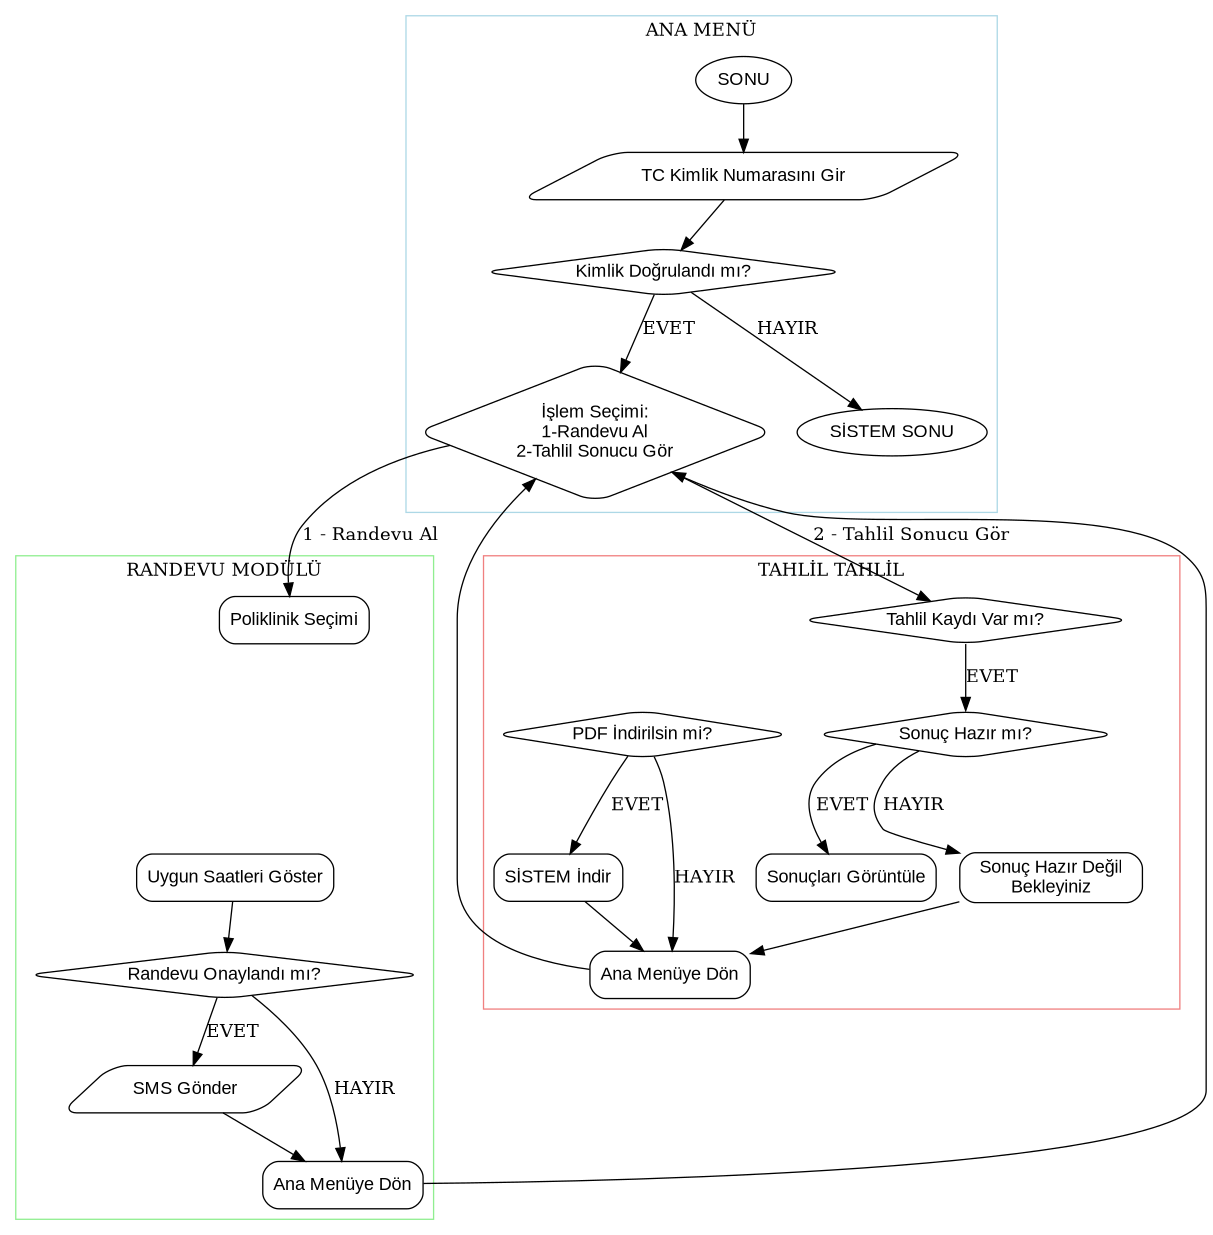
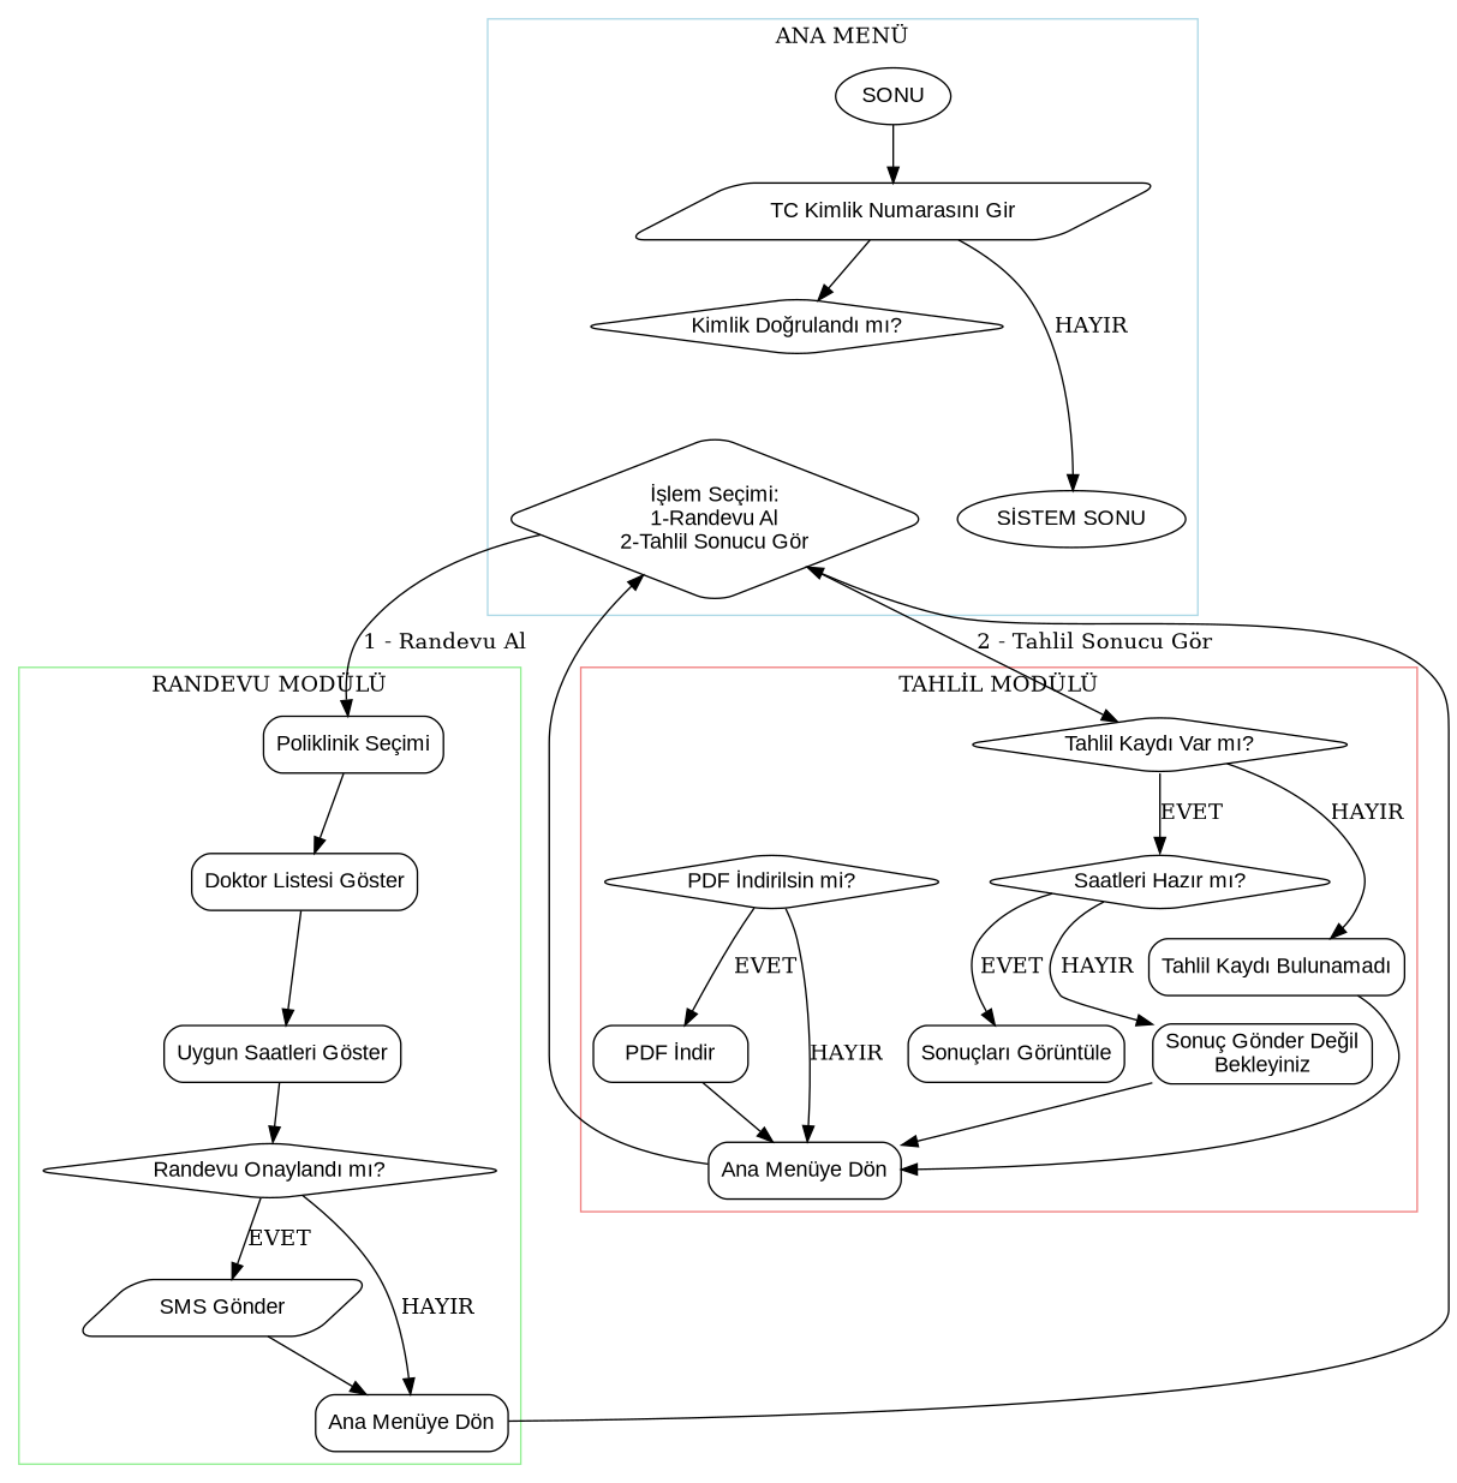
  digraph {
    rankdir=TB
    node [fontname=Arial shape=box style=rounded]
    n1 [label=SONU shape=oval]
    n2 [label="TC Kimlik Numarasını Gir" shape=parallelogram]
    n3 [label="Kimlik Doğrulandı mı?" shape=diamond]
    n4 [label="İşlem Seçimi:\n1-Randevu Al\n2-Tahlil Sonucu Gör" shape=diamond]
    n5 [label="SİSTEM SONU" shape=oval]
    n6 [label="Poliklinik Seçimi"]
+   n7 [label="Doktor Listesi Göster"]
    n8 [label="Uygun Saatleri Göster"]
    n9 [label="Randevu Onaylandı mı?" shape=diamond]
    n10 [label="SMS Gönder" shape=parallelogram]
    n11 [label="Ana Menüye Dön"]
    n12 [label="Tahlil Kaydı Var mı?" shape=diamond]
-   n13 [label="Sonuç Hazır mı?" shape=diamond]
+   n13 [label="Saatleri Hazır mı?" shape=diamond]
+   n14 [label="Tahlil Kaydı Bulunamadı"]
    n15 [label="Sonuçları Görüntüle"]
-   n16 [label="Sonuç Hazır Değil\nBekleyiniz"]
+   n16 [label="Sonuç Gönder Değil\nBekleyiniz"]
    n17 [label="PDF İndirilsin mi?" shape=diamond]
-   n18 [label="SİSTEM İndir"]
+   n18 [label="PDF İndir"]
    n19 [label="Ana Menüye Dön"]
    subgraph cluster_1 {
      color=lightblue
      label="ANA MENÜ"
      n1
      n2
      n3
      n4
      n5
    }
    subgraph cluster_2 {
      color=lightgreen
      label="RANDEVU MODÜLÜ"
      n6
+     n7
      n8
      n9
      n10
      n11
    }
    subgraph cluster_3 {
      color=lightcoral
-     label="TAHLİL TAHLİL"
+     label="TAHLİL MODÜLÜ"
      n12
      n13
+     n14
      n15
      n16
      n17
      n18
      n19
    }
    n1 -> n2
    n2 -> n3
-   n3 -> n4 [label=EVET]
-   n3 -> n5 [label=HAYIR]
+   n2 -> n5 [label=HAYIR]
    n4 -> n6 [label="1 - Randevu Al"]
    n4 -> n12 [label="2 - Tahlil Sonucu Gör"]
+   n6 -> n7
+   n7 -> n8
    n8 -> n9
    n9 -> n10 [label=EVET]
    n9 -> n11 [label=HAYIR]
    n10 -> n11
    n11 -> n4
    n12 -> n13 [label=EVET]
+   n12 -> n14 [label=HAYIR]
    n13 -> n15 [label=EVET]
    n13 -> n16 [label=HAYIR]
+   n14 -> n19
    n16 -> n19
    n17 -> n18 [label=EVET]
    n17 -> n19 [label=HAYIR]
    n18 -> n19
    n19 -> n4
  }
